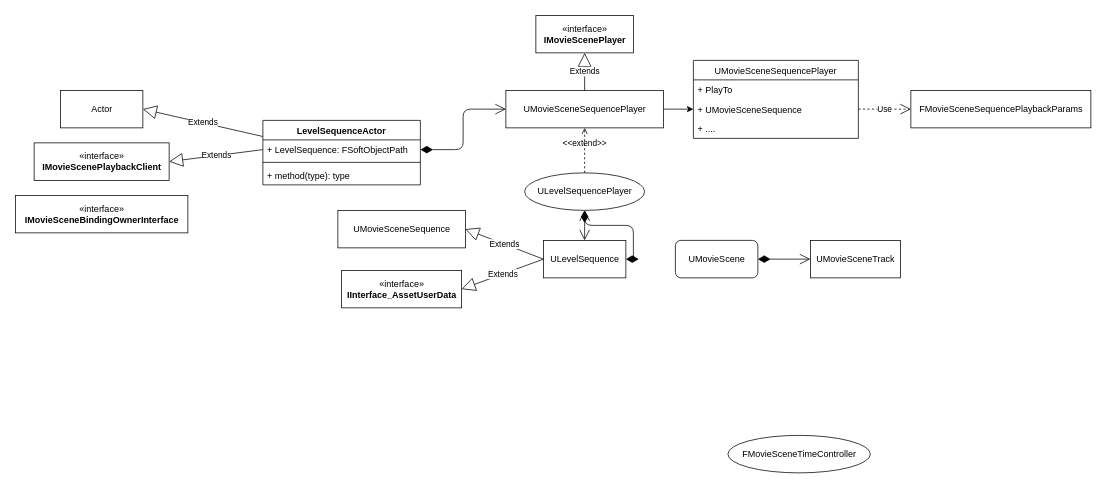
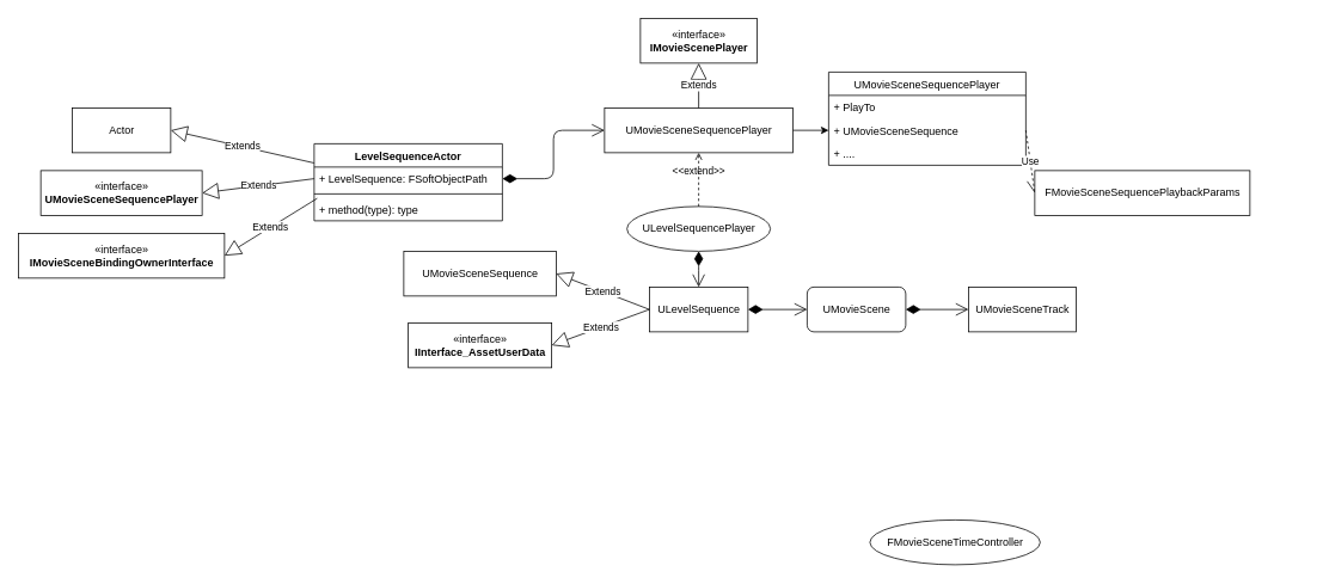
  <mxCell id="0" />
  <mxCell id="1" parent="0" />
  <mxCell id="2" value="ULevelSequencePlayer" style="ellipse;html=1;" parent="1" vertex="1"><mxGeometry x="699" y="230" width="160" height="50" as="geometry" /></mxCell>
  <mxCell id="3" style="edgeStyle=orthogonalEdgeStyle;rounded=0;orthogonalLoop=1;jettySize=auto;html=1;exitX=1;exitY=0.5;exitDx=0;exitDy=0;entryX=0;entryY=0.5;entryDx=0;entryDy=0;" parent="1" source="4" target="10" edge="1"><mxGeometry relative="1" as="geometry" /></mxCell>
  <mxCell id="4" value="UMovieSceneSequencePlayer" style="html=1;" parent="1" vertex="1"><mxGeometry x="674" y="120" width="210" height="50" as="geometry" /></mxCell>
  <mxCell id="5" value="&amp;lt;&amp;lt;extend&amp;gt;&amp;gt;" style="html=1;verticalAlign=bottom;labelBackgroundColor=none;endArrow=open;endFill=0;dashed=1;exitX=0.5;exitY=0;exitDx=0;exitDy=0;entryX=0.5;entryY=1;entryDx=0;entryDy=0;" parent="1" source="2" target="4" edge="1"><mxGeometry width="160" relative="1" as="geometry"><mxPoint x="864" y="230" as="sourcePoint" /><mxPoint x="1024" y="230" as="targetPoint" /></mxGeometry></mxCell>
  <mxCell id="6" value="«interface»&lt;br&gt;&lt;b&gt;IMovieScenePlayer&lt;/b&gt;" style="html=1;" parent="1" vertex="1"><mxGeometry x="714" y="20" width="130" height="50" as="geometry" /></mxCell>
  <mxCell id="7" value="Extends" style="endArrow=block;endSize=16;endFill=0;html=1;exitX=0.5;exitY=0;exitDx=0;exitDy=0;entryX=0.5;entryY=1;entryDx=0;entryDy=0;" parent="1" source="4" target="6" edge="1"><mxGeometry width="160" relative="1" as="geometry"><mxPoint x="1034" y="-30" as="sourcePoint" /><mxPoint x="1194" y="-30" as="targetPoint" /></mxGeometry></mxCell>
  <mxCell id="8" value="UMovieSceneSequencePlayer" style="swimlane;fontStyle=0;childLayout=stackLayout;horizontal=1;startSize=26;fillColor=none;horizontalStack=0;resizeParent=1;resizeParentMax=0;resizeLast=0;collapsible=1;marginBottom=0;" parent="1" vertex="1"><mxGeometry x="924" y="80" width="220" height="104" as="geometry" /></mxCell>
  <mxCell id="9" value="+ PlayTo" style="text;strokeColor=none;fillColor=none;align=left;verticalAlign=top;spacingLeft=4;spacingRight=4;overflow=hidden;rotatable=0;points=[[0,0.5],[1,0.5]];portConstraint=eastwest;" parent="8" vertex="1"><mxGeometry y="26" width="220" height="26" as="geometry" /></mxCell>
  <mxCell id="10" value="+ UMovieSceneSequence" style="text;strokeColor=none;fillColor=none;align=left;verticalAlign=top;spacingLeft=4;spacingRight=4;overflow=hidden;rotatable=0;points=[[0,0.5],[1,0.5]];portConstraint=eastwest;" parent="8" vertex="1"><mxGeometry y="52" width="220" height="26" as="geometry" /></mxCell>
  <mxCell id="11" value="+ ....&#10;" style="text;strokeColor=none;fillColor=none;align=left;verticalAlign=top;spacingLeft=4;spacingRight=4;overflow=hidden;rotatable=0;points=[[0,0.5],[1,0.5]];portConstraint=eastwest;" parent="8" vertex="1"><mxGeometry y="78" width="220" height="26" as="geometry" /></mxCell>
  <mxCell id="12" value="Use" style="endArrow=open;endSize=12;dashed=1;html=1;exitX=1;exitY=0.5;exitDx=0;exitDy=0;entryX=0;entryY=0.5;entryDx=0;entryDy=0;" parent="1" source="10" target="13" edge="1"><mxGeometry width="160" relative="1" as="geometry"><mxPoint x="1254" y="170" as="sourcePoint" /><mxPoint x="1234" y="145" as="targetPoint" /></mxGeometry></mxCell>
- <mxCell id="13" value="FMovieSceneSequencePlaybackParams" style="html=1;" parent="1" vertex="1"><mxGeometry x="1214" y="120" width="240" height="50" as="geometry" /></mxCell>
+ <mxCell id="13" value="FMovieSceneSequencePlaybackParams" style="html=1;" parent="1" vertex="1"><mxGeometry x="1154" y="190" width="240" height="50" as="geometry" /></mxCell>
  <mxCell id="14" value="ULevelSequence" style="html=1;" parent="1" vertex="1"><mxGeometry x="724" y="320" width="110" height="50" as="geometry" /></mxCell>
  <mxCell id="15" value="" style="endArrow=open;html=1;endSize=12;startArrow=diamondThin;startSize=14;startFill=1;edgeStyle=orthogonalEdgeStyle;align=left;verticalAlign=bottom;exitX=0.5;exitY=1;exitDx=0;exitDy=0;" parent="1" source="2" edge="1"><mxGeometry x="-1" y="3" relative="1" as="geometry"><mxPoint x="940" y="330" as="sourcePoint" /><mxPoint x="779" y="320" as="targetPoint" /></mxGeometry></mxCell>
  <mxCell id="16" value="Extends" style="endArrow=block;endSize=16;endFill=0;html=1;exitX=0;exitY=0.5;exitDx=0;exitDy=0;entryX=1;entryY=0.5;entryDx=0;entryDy=0;" parent="1" source="14" target="17" edge="1"><mxGeometry width="160" relative="1" as="geometry"><mxPoint x="790" y="410" as="sourcePoint" /><mxPoint x="640" y="345" as="targetPoint" /></mxGeometry></mxCell>
  <mxCell id="17" value="UMovieSceneSequence" style="html=1;" parent="1" vertex="1"><mxGeometry x="450" y="280" width="170" height="50" as="geometry" /></mxCell>
  <mxCell id="18" value="«interface»&lt;br&gt;&lt;b&gt;IInterface_AssetUserData&lt;/b&gt;" style="html=1;" parent="1" vertex="1"><mxGeometry x="455" y="360" width="160" height="50" as="geometry" /></mxCell>
  <mxCell id="19" value="Extends" style="endArrow=block;endSize=16;endFill=0;html=1;exitX=0;exitY=0.5;exitDx=0;exitDy=0;entryX=1;entryY=0.5;entryDx=0;entryDy=0;" parent="1" source="14" target="18" edge="1"><mxGeometry width="160" relative="1" as="geometry"><mxPoint x="744" y="420" as="sourcePoint" /><mxPoint x="640" y="380" as="targetPoint" /></mxGeometry></mxCell>
- <mxCell id="20" value="" style="endArrow=open;html=1;endSize=12;startArrow=diamondThin;startSize=14;startFill=1;edgeStyle=orthogonalEdgeStyle;align=left;verticalAlign=bottom;exitX=1;exitY=0.5;exitDx=0;exitDy=0;" parent="1" source="14" target="2" edge="1"><mxGeometry x="-1" y="3" relative="1" as="geometry"><mxPoint x="870" y="370" as="sourcePoint" /><mxPoint x="1030" y="370" as="targetPoint" /></mxGeometry></mxCell>
+ <mxCell id="20" value="" style="endArrow=open;html=1;endSize=12;startArrow=diamondThin;startSize=14;startFill=1;edgeStyle=orthogonalEdgeStyle;align=left;verticalAlign=bottom;exitX=1;exitY=0.5;exitDx=0;exitDy=0;entryX=0;entryY=0.5;entryDx=0;entryDy=0;" parent="1" source="14" target="21" edge="1"><mxGeometry x="-1" y="3" relative="1" as="geometry"><mxPoint x="870" y="370" as="sourcePoint" /><mxPoint x="1030" y="370" as="targetPoint" /></mxGeometry></mxCell>
  <mxCell id="21" value="UMovieScene" style="html=1;rounded=1;" parent="1" vertex="1"><mxGeometry x="900" y="320" width="110" height="50" as="geometry" /></mxCell>
  <mxCell id="22" value="" style="endArrow=open;html=1;endSize=12;startArrow=diamondThin;startSize=14;startFill=1;edgeStyle=orthogonalEdgeStyle;align=left;verticalAlign=bottom;exitX=1;exitY=0.5;exitDx=0;exitDy=0;entryX=0;entryY=0.5;entryDx=0;entryDy=0;" parent="1" source="21" target="23" edge="1"><mxGeometry x="-1" y="3" relative="1" as="geometry"><mxPoint x="1030" y="360" as="sourcePoint" /><mxPoint x="1190" y="360" as="targetPoint" /></mxGeometry></mxCell>
  <mxCell id="23" value="UMovieSceneTrack" style="html=1;" parent="1" vertex="1"><mxGeometry x="1080" y="320" width="120" height="50" as="geometry" /></mxCell>
- <mxCell id="24" value="«interface»&lt;br&gt;&lt;b&gt;IMovieScenePlaybackClient&lt;/b&gt;" style="html=1;" vertex="1" parent="1"><mxGeometry x="45" y="190" width="180" height="50" as="geometry" /></mxCell>
+ <mxCell id="24" value="«interface»&lt;br&gt;&lt;b&gt;UMovieSceneSequencePlayer&lt;/b&gt;" style="html=1;" vertex="1" parent="1"><mxGeometry x="45" y="190" width="180" height="50" as="geometry" /></mxCell>
  <mxCell id="25" value="«interface»&lt;br&gt;&lt;b&gt;IMovieSceneBindingOwnerInterface&lt;/b&gt;" style="html=1;" vertex="1" parent="1"><mxGeometry x="20" y="260" width="230" height="50" as="geometry" /></mxCell>
  <mxCell id="26" value="Actor" style="html=1;" vertex="1" parent="1"><mxGeometry x="80" y="120" width="110" height="50" as="geometry" /></mxCell>
  <mxCell id="27" value="Extends" style="endArrow=block;endSize=16;endFill=0;html=1;exitX=0;exitY=0.25;exitDx=0;exitDy=0;entryX=1;entryY=0.5;entryDx=0;entryDy=0;" edge="1" parent="1" source="31" target="26"><mxGeometry width="160" relative="1" as="geometry"><mxPoint x="439" y="182.5" as="sourcePoint" /><mxPoint x="359" y="150" as="targetPoint" /></mxGeometry></mxCell>
  <mxCell id="28" value="Extends" style="endArrow=block;endSize=16;endFill=0;html=1;exitX=0;exitY=0.5;exitDx=0;exitDy=0;entryX=1;entryY=0.5;entryDx=0;entryDy=0;" edge="1" parent="1" source="32" target="24"><mxGeometry width="160" relative="1" as="geometry"><mxPoint x="439" y="195" as="sourcePoint" /><mxPoint x="300" y="145" as="targetPoint" /></mxGeometry></mxCell>
+ <mxCell id="29" value="Extends" style="endArrow=block;endSize=16;endFill=0;html=1;exitX=0.016;exitY=0.039;exitDx=0;exitDy=0;entryX=1;entryY=0.5;entryDx=0;entryDy=0;exitPerimeter=0;" edge="1" parent="1" source="34" target="25"><mxGeometry width="160" relative="1" as="geometry"><mxPoint x="439" y="207.5" as="sourcePoint" /><mxPoint x="310" y="155" as="targetPoint" /></mxGeometry></mxCell>
  <mxCell id="30" value="" style="endArrow=open;html=1;endSize=12;startArrow=diamondThin;startSize=14;startFill=1;edgeStyle=orthogonalEdgeStyle;align=left;verticalAlign=bottom;exitX=1;exitY=0.5;exitDx=0;exitDy=0;entryX=0;entryY=0.5;entryDx=0;entryDy=0;" edge="1" parent="1" source="32" target="4"><mxGeometry x="-1" y="3" relative="1" as="geometry"><mxPoint x="585" y="145" as="sourcePoint" /><mxPoint x="680" y="145" as="targetPoint" /></mxGeometry></mxCell>
  <mxCell id="31" value="LevelSequenceActor" style="swimlane;fontStyle=1;align=center;verticalAlign=top;childLayout=stackLayout;horizontal=1;startSize=26;horizontalStack=0;resizeParent=1;resizeParentMax=0;resizeLast=0;collapsible=1;marginBottom=0;" vertex="1" parent="1"><mxGeometry x="350" y="160" width="210" height="86" as="geometry" /></mxCell>
  <mxCell id="32" value="+ LevelSequence: FSoftObjectPath" style="text;strokeColor=none;fillColor=none;align=left;verticalAlign=top;spacingLeft=4;spacingRight=4;overflow=hidden;rotatable=0;points=[[0,0.5],[1,0.5]];portConstraint=eastwest;" vertex="1" parent="31"><mxGeometry y="26" width="210" height="26" as="geometry" /></mxCell>
  <mxCell id="33" value="" style="line;strokeWidth=1;fillColor=none;align=left;verticalAlign=middle;spacingTop=-1;spacingLeft=3;spacingRight=3;rotatable=0;labelPosition=right;points=[];portConstraint=eastwest;" vertex="1" parent="31"><mxGeometry y="52" width="210" height="8" as="geometry" /></mxCell>
  <mxCell id="34" value="+ method(type): type" style="text;strokeColor=none;fillColor=none;align=left;verticalAlign=top;spacingLeft=4;spacingRight=4;overflow=hidden;rotatable=0;points=[[0,0.5],[1,0.5]];portConstraint=eastwest;" vertex="1" parent="31"><mxGeometry y="60" width="210" height="26" as="geometry" /></mxCell>
  <mxCell id="35" value="&lt;div&gt;FMovieSceneTimeController&lt;/div&gt;" style="ellipse;html=1;" vertex="1" parent="1"><mxGeometry x="970" y="580" width="190" height="50" as="geometry" /></mxCell>
